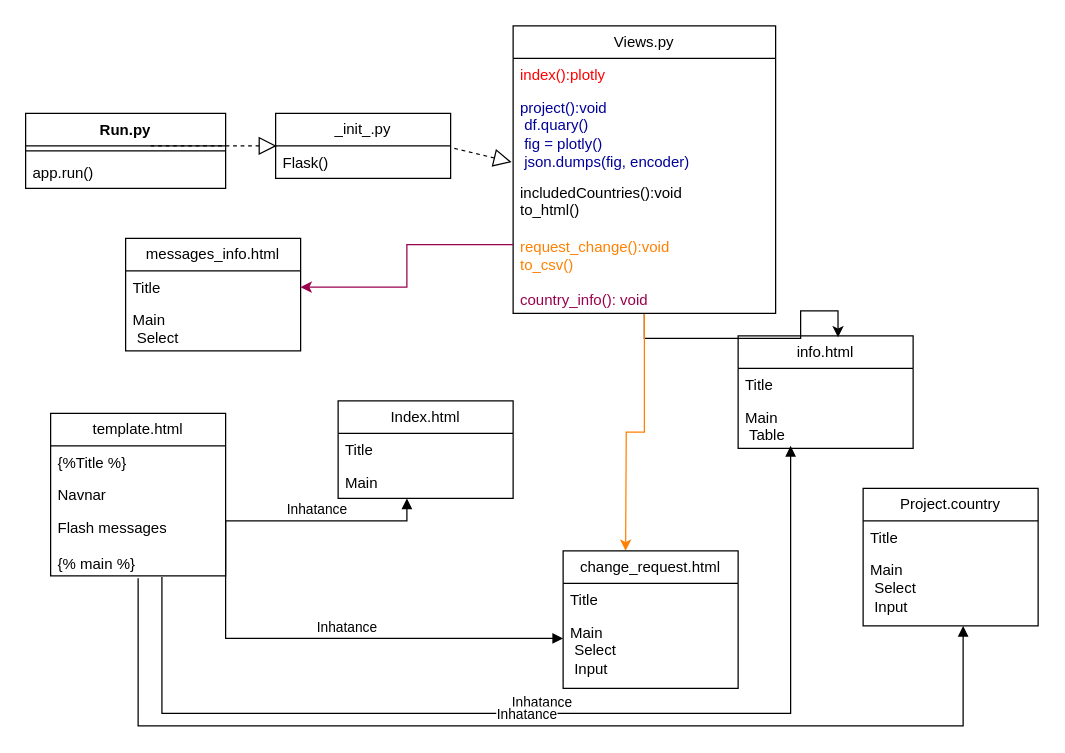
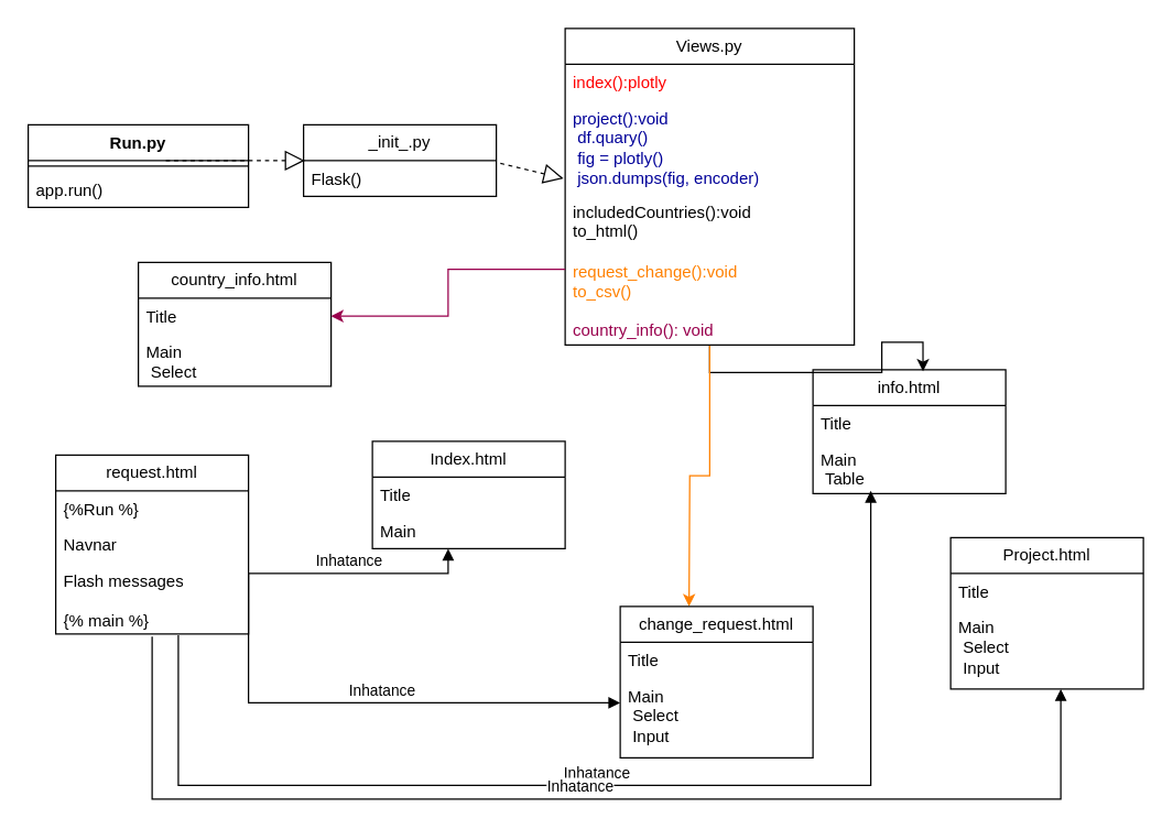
  <mxCell id="0" />
  <mxCell id="1" parent="0" />
  <mxCell id="2" value="Run.py" style="swimlane;fontStyle=1;align=center;verticalAlign=top;childLayout=stackLayout;horizontal=1;startSize=26;horizontalStack=0;resizeParent=1;resizeParentMax=0;resizeLast=0;collapsible=1;marginBottom=0;whiteSpace=wrap;html=1;" parent="1" vertex="1"><mxGeometry y="90" width="160" height="60" as="geometry" x="20" /></mxCell>
  <mxCell id="3" value="" style="line;strokeWidth=1;fillColor=none;align=left;verticalAlign=middle;spacingTop=-1;spacingLeft=3;spacingRight=3;rotatable=0;labelPosition=right;points=[];portConstraint=eastwest;strokeColor=inherit;" parent="2" vertex="1"><mxGeometry y="26" width="160" height="8" as="geometry" /></mxCell>
  <mxCell id="4" value="app.run()" style="text;strokeColor=none;fillColor=none;align=left;verticalAlign=top;spacingLeft=4;spacingRight=4;overflow=hidden;rotatable=0;points=[[0,0.5],[1,0.5]];portConstraint=eastwest;whiteSpace=wrap;html=1;" parent="2" vertex="1"><mxGeometry y="34" width="160" height="26" as="geometry" /></mxCell>
  <mxCell id="5" value="_init_.py" style="swimlane;fontStyle=0;childLayout=stackLayout;horizontal=1;startSize=26;fillColor=none;horizontalStack=0;resizeParent=1;resizeParentMax=0;resizeLast=0;collapsible=1;marginBottom=0;whiteSpace=wrap;html=1;" parent="1" vertex="1"><mxGeometry x="220" y="90" width="140" height="52" as="geometry" /></mxCell>
  <mxCell id="6" value="" style="endArrow=block;dashed=1;endFill=0;endSize=12;html=1;rounded=0;entryX=0.007;entryY=0;entryDx=0;entryDy=0;entryPerimeter=0;" parent="5" target="7" edge="1"><mxGeometry width="160" relative="1" as="geometry"><mxPoint x="-100" y="26" as="sourcePoint" /><mxPoint x="60" y="26" as="targetPoint" /></mxGeometry></mxCell>
  <mxCell id="7" value="Flask()&amp;nbsp;" style="text;strokeColor=none;fillColor=none;align=left;verticalAlign=top;spacingLeft=4;spacingRight=4;overflow=hidden;rotatable=0;points=[[0,0.5],[1,0.5]];portConstraint=eastwest;whiteSpace=wrap;html=1;" parent="5" vertex="1"><mxGeometry y="26" width="140" height="26" as="geometry" /></mxCell>
  <mxCell id="8" value="" style="endArrow=block;dashed=1;endFill=0;endSize=12;html=1;rounded=0;exitX=1.021;exitY=0.077;exitDx=0;exitDy=0;exitPerimeter=0;entryX=-0.006;entryY=0.838;entryDx=0;entryDy=0;entryPerimeter=0;" parent="1" source="7" target="13" edge="1"><mxGeometry width="160" relative="1" as="geometry"><mxPoint x="480" y="123.5" as="sourcePoint" /><mxPoint x="580" y="126" as="targetPoint" /></mxGeometry></mxCell>
  <mxCell id="9" style="edgeStyle=orthogonalEdgeStyle;rounded=0;orthogonalLoop=1;jettySize=auto;html=1;entryX=0.571;entryY=0.013;entryDx=0;entryDy=0;entryPerimeter=0;" parent="1" source="11" target="18" edge="1"><mxGeometry relative="1" as="geometry"><mxPoint x="670" y="410" as="targetPoint" /></mxGeometry></mxCell>
  <mxCell id="10" style="edgeStyle=orthogonalEdgeStyle;rounded=0;orthogonalLoop=1;jettySize=auto;html=1;strokeColor=#FF8000;" parent="1" source="11" edge="1"><mxGeometry relative="1" as="geometry"><mxPoint x="500" y="440" as="targetPoint" /></mxGeometry></mxCell>
  <mxCell id="11" value="Views.py" style="swimlane;fontStyle=0;childLayout=stackLayout;horizontal=1;startSize=26;fillColor=none;horizontalStack=0;resizeParent=1;resizeParentMax=0;resizeLast=0;collapsible=1;marginBottom=0;whiteSpace=wrap;html=1;" parent="1" vertex="1"><mxGeometry x="410" y="20" width="210" height="230" as="geometry" /></mxCell>
  <mxCell id="12" value="&lt;font color=&quot;#ff0000&quot;&gt;index():plotly&lt;/font&gt;" style="text;strokeColor=none;fillColor=none;align=left;verticalAlign=top;spacingLeft=4;spacingRight=4;overflow=hidden;rotatable=0;points=[[0,0.5],[1,0.5]];portConstraint=eastwest;whiteSpace=wrap;html=1;" parent="11" vertex="1"><mxGeometry y="26" width="210" height="26" as="geometry" /></mxCell>
  <mxCell id="13" value="&lt;font color=&quot;#000099&quot;&gt;project():void&amp;nbsp;&lt;br&gt;&lt;span style=&quot;white-space: pre;&quot;&gt; &lt;/span&gt;df.quary()&lt;br&gt;&lt;span style=&quot;white-space: pre;&quot;&gt; &lt;/span&gt;fig = plotly()&lt;br&gt;&lt;span style=&quot;white-space: pre;&quot;&gt; &lt;/span&gt;json.dumps(fig, encoder)&lt;br&gt;&lt;/font&gt;" style="text;strokeColor=none;fillColor=none;align=left;verticalAlign=top;spacingLeft=4;spacingRight=4;overflow=hidden;rotatable=0;points=[[0,0.5],[1,0.5]];portConstraint=eastwest;whiteSpace=wrap;html=1;" parent="11" vertex="1"><mxGeometry y="52" width="210" height="68" as="geometry" /></mxCell>
  <mxCell id="14" value="includedCountries():void&lt;br&gt;&lt;span style=&quot;&quot;&gt; &lt;/span&gt;&lt;span style=&quot;&quot;&gt; &lt;/span&gt;to_html()&lt;br&gt;&lt;br&gt;&lt;font color=&quot;#ff8000&quot;&gt;request_change():void&lt;br&gt;&lt;/font&gt;&lt;span style=&quot;&quot;&gt; &lt;/span&gt;&lt;font color=&quot;#ff8000&quot;&gt;to_csv()&lt;/font&gt;&lt;br&gt;&lt;br&gt;&lt;font color=&quot;#99004d&quot;&gt;country_info(): void&lt;/font&gt;&lt;br&gt;" style="text;strokeColor=none;fillColor=none;align=left;verticalAlign=top;spacingLeft=4;spacingRight=4;overflow=hidden;rotatable=0;points=[[0,0.5],[1,0.5]];portConstraint=eastwest;whiteSpace=wrap;html=1;" parent="11" vertex="1"><mxGeometry y="120" width="210" height="110" as="geometry" /></mxCell>
  <mxCell id="15" value="Index.html" style="swimlane;fontStyle=0;childLayout=stackLayout;horizontal=1;startSize=26;fillColor=none;horizontalStack=0;resizeParent=1;resizeParentMax=0;resizeLast=0;collapsible=1;marginBottom=0;whiteSpace=wrap;html=1;" parent="1" vertex="1"><mxGeometry x="270" y="320" width="140" height="78" as="geometry" /></mxCell>
  <mxCell id="16" value="Title" style="text;strokeColor=none;fillColor=none;align=left;verticalAlign=top;spacingLeft=4;spacingRight=4;overflow=hidden;rotatable=0;points=[[0,0.5],[1,0.5]];portConstraint=eastwest;whiteSpace=wrap;html=1;" parent="15" vertex="1"><mxGeometry y="26" width="140" height="26" as="geometry" /></mxCell>
  <mxCell id="17" value="Main" style="text;strokeColor=none;fillColor=none;align=left;verticalAlign=top;spacingLeft=4;spacingRight=4;overflow=hidden;rotatable=0;points=[[0,0.5],[1,0.5]];portConstraint=eastwest;whiteSpace=wrap;html=1;" parent="15" vertex="1"><mxGeometry y="52" width="140" height="26" as="geometry" /></mxCell>
  <mxCell id="18" value="info.html" style="swimlane;fontStyle=0;childLayout=stackLayout;horizontal=1;startSize=26;fillColor=none;horizontalStack=0;resizeParent=1;resizeParentMax=0;resizeLast=0;collapsible=1;marginBottom=0;whiteSpace=wrap;html=1;" parent="1" vertex="1"><mxGeometry x="590" y="268" width="140" height="90" as="geometry" /></mxCell>
  <mxCell id="19" value="Title" style="text;strokeColor=none;fillColor=none;align=left;verticalAlign=top;spacingLeft=4;spacingRight=4;overflow=hidden;rotatable=0;points=[[0,0.5],[1,0.5]];portConstraint=eastwest;whiteSpace=wrap;html=1;" parent="18" vertex="1"><mxGeometry y="26" width="140" height="26" as="geometry" /></mxCell>
  <mxCell id="20" value="Main&lt;br&gt;&lt;span style=&quot;white-space: pre;&quot;&gt; &lt;/span&gt;Table" style="text;strokeColor=none;fillColor=none;align=left;verticalAlign=top;spacingLeft=4;spacingRight=4;overflow=hidden;rotatable=0;points=[[0,0.5],[1,0.5]];portConstraint=eastwest;whiteSpace=wrap;html=1;" parent="18" vertex="1"><mxGeometry y="52" width="140" height="38" as="geometry" /></mxCell>
- <mxCell id="21" value="Project.country" style="swimlane;fontStyle=0;childLayout=stackLayout;horizontal=1;startSize=26;fillColor=none;horizontalStack=0;resizeParent=1;resizeParentMax=0;resizeLast=0;collapsible=1;marginBottom=0;whiteSpace=wrap;html=1;" parent="1" vertex="1"><mxGeometry x="690" y="390" width="140" height="110" as="geometry" /></mxCell>
+ <mxCell id="21" value="Project.html" style="swimlane;fontStyle=0;childLayout=stackLayout;horizontal=1;startSize=26;fillColor=none;horizontalStack=0;resizeParent=1;resizeParentMax=0;resizeLast=0;collapsible=1;marginBottom=0;whiteSpace=wrap;html=1;" parent="1" vertex="1"><mxGeometry x="690" y="390" width="140" height="110" as="geometry" /></mxCell>
  <mxCell id="22" value="Title" style="text;strokeColor=none;fillColor=none;align=left;verticalAlign=top;spacingLeft=4;spacingRight=4;overflow=hidden;rotatable=0;points=[[0,0.5],[1,0.5]];portConstraint=eastwest;whiteSpace=wrap;html=1;" parent="21" vertex="1"><mxGeometry y="26" width="140" height="26" as="geometry" /></mxCell>
  <mxCell id="23" value="Main&lt;br&gt;&lt;span style=&quot;white-space: pre;&quot;&gt; &lt;/span&gt;Select&amp;nbsp;&lt;br&gt;&lt;span style=&quot;white-space: pre;&quot;&gt; &lt;/span&gt;Input" style="text;strokeColor=none;fillColor=none;align=left;verticalAlign=top;spacingLeft=4;spacingRight=4;overflow=hidden;rotatable=0;points=[[0,0.5],[1,0.5]];portConstraint=eastwest;whiteSpace=wrap;html=1;" parent="21" vertex="1"><mxGeometry y="52" width="140" height="58" as="geometry" /></mxCell>
  <mxCell id="24" value="change_request.html" style="swimlane;fontStyle=0;childLayout=stackLayout;horizontal=1;startSize=26;fillColor=none;horizontalStack=0;resizeParent=1;resizeParentMax=0;resizeLast=0;collapsible=1;marginBottom=0;whiteSpace=wrap;html=1;" parent="1" vertex="1"><mxGeometry x="450" y="440" width="140" height="110" as="geometry" /></mxCell>
  <mxCell id="25" value="Title" style="text;strokeColor=none;fillColor=none;align=left;verticalAlign=top;spacingLeft=4;spacingRight=4;overflow=hidden;rotatable=0;points=[[0,0.5],[1,0.5]];portConstraint=eastwest;whiteSpace=wrap;html=1;" parent="24" vertex="1"><mxGeometry y="26" width="140" height="26" as="geometry" /></mxCell>
  <mxCell id="26" value="Main&lt;br&gt;&lt;span style=&quot;white-space: pre;&quot;&gt; &lt;/span&gt;Select&amp;nbsp;&lt;br&gt;&lt;span style=&quot;white-space: pre;&quot;&gt; &lt;/span&gt;Input" style="text;strokeColor=none;fillColor=none;align=left;verticalAlign=top;spacingLeft=4;spacingRight=4;overflow=hidden;rotatable=0;points=[[0,0.5],[1,0.5]];portConstraint=eastwest;whiteSpace=wrap;html=1;" parent="24" vertex="1"><mxGeometry y="52" width="140" height="58" as="geometry" /></mxCell>
- <mxCell id="27" value="messages_info.html" style="swimlane;fontStyle=0;childLayout=stackLayout;horizontal=1;startSize=26;fillColor=none;horizontalStack=0;resizeParent=1;resizeParentMax=0;resizeLast=0;collapsible=1;marginBottom=0;whiteSpace=wrap;html=1;" vertex="1" parent="1"><mxGeometry x="100" y="190" width="140" height="90" as="geometry" /></mxCell>
+ <mxCell id="27" value="country_info.html" style="swimlane;fontStyle=0;childLayout=stackLayout;horizontal=1;startSize=26;fillColor=none;horizontalStack=0;resizeParent=1;resizeParentMax=0;resizeLast=0;collapsible=1;marginBottom=0;whiteSpace=wrap;html=1;" vertex="1" parent="1"><mxGeometry x="100" y="190" width="140" height="90" as="geometry" /></mxCell>
  <mxCell id="28" value="Title" style="text;strokeColor=none;fillColor=none;align=left;verticalAlign=top;spacingLeft=4;spacingRight=4;overflow=hidden;rotatable=0;points=[[0,0.5],[1,0.5]];portConstraint=eastwest;whiteSpace=wrap;html=1;" vertex="1" parent="27"><mxGeometry y="26" width="140" height="26" as="geometry" /></mxCell>
  <mxCell id="29" value="Main&lt;br&gt;&lt;span style=&quot;white-space: pre;&quot;&gt; &lt;/span&gt;Select&amp;nbsp;&lt;br&gt;&lt;span style=&quot;white-space: pre;&quot;&gt; &lt;/span&gt;" style="text;strokeColor=none;fillColor=none;align=left;verticalAlign=top;spacingLeft=4;spacingRight=4;overflow=hidden;rotatable=0;points=[[0,0.5],[1,0.5]];portConstraint=eastwest;whiteSpace=wrap;html=1;" vertex="1" parent="27"><mxGeometry y="52" width="140" height="38" as="geometry" /></mxCell>
  <mxCell id="30" style="edgeStyle=orthogonalEdgeStyle;rounded=0;orthogonalLoop=1;jettySize=auto;html=1;strokeColor=#99004D;entryX=1;entryY=0.5;entryDx=0;entryDy=0;" edge="1" parent="1" source="14" target="28"><mxGeometry relative="1" as="geometry"><mxPoint x="240" y="220" as="targetPoint" /></mxGeometry></mxCell>
- <mxCell id="31" value="template.html" style="swimlane;fontStyle=0;childLayout=stackLayout;horizontal=1;startSize=26;fillColor=none;horizontalStack=0;resizeParent=1;resizeParentMax=0;resizeLast=0;collapsible=1;marginBottom=0;whiteSpace=wrap;html=1;" vertex="1" parent="1"><mxGeometry x="40" y="330" width="140" height="130" as="geometry" /></mxCell>
- <mxCell id="32" value="{%Title %}" style="text;strokeColor=none;fillColor=none;align=left;verticalAlign=top;spacingLeft=4;spacingRight=4;overflow=hidden;rotatable=0;points=[[0,0.5],[1,0.5]];portConstraint=eastwest;whiteSpace=wrap;html=1;" vertex="1" parent="31"><mxGeometry y="26" width="140" height="26" as="geometry" /></mxCell>
+ <mxCell id="31" value="request.html" style="swimlane;fontStyle=0;childLayout=stackLayout;horizontal=1;startSize=26;fillColor=none;horizontalStack=0;resizeParent=1;resizeParentMax=0;resizeLast=0;collapsible=1;marginBottom=0;whiteSpace=wrap;html=1;" vertex="1" parent="1"><mxGeometry x="40" y="330" width="140" height="130" as="geometry" /></mxCell>
+ <mxCell id="32" value="{%Run %}" style="text;strokeColor=none;fillColor=none;align=left;verticalAlign=top;spacingLeft=4;spacingRight=4;overflow=hidden;rotatable=0;points=[[0,0.5],[1,0.5]];portConstraint=eastwest;whiteSpace=wrap;html=1;" vertex="1" parent="31"><mxGeometry y="26" width="140" height="26" as="geometry" /></mxCell>
  <mxCell id="33" value="Navnar" style="text;strokeColor=none;fillColor=none;align=left;verticalAlign=top;spacingLeft=4;spacingRight=4;overflow=hidden;rotatable=0;points=[[0,0.5],[1,0.5]];portConstraint=eastwest;whiteSpace=wrap;html=1;" vertex="1" parent="31"><mxGeometry y="52" width="140" height="26" as="geometry" /></mxCell>
  <mxCell id="34" value="Flash messages&lt;br&gt;&lt;br&gt;{% main %}" style="text;strokeColor=none;fillColor=none;align=left;verticalAlign=top;spacingLeft=4;spacingRight=4;overflow=hidden;rotatable=0;points=[[0,0.5],[1,0.5]];portConstraint=eastwest;whiteSpace=wrap;html=1;" vertex="1" parent="31"><mxGeometry y="78" width="140" height="52" as="geometry" /></mxCell>
  <mxCell id="35" value="Inhatance" style="html=1;verticalAlign=bottom;endArrow=block;edgeStyle=elbowEdgeStyle;elbow=vertical;curved=0;rounded=0;entryX=0.393;entryY=1;entryDx=0;entryDy=0;entryPerimeter=0;exitX=1;exitY=0.5;exitDx=0;exitDy=0;" edge="1" parent="1" source="34" target="17"><mxGeometry width="80" relative="1" as="geometry"><mxPoint x="220" y="460" as="sourcePoint" /><mxPoint x="300" y="460" as="targetPoint" /></mxGeometry></mxCell>
  <mxCell id="36" value="Inhatance" style="html=1;verticalAlign=bottom;endArrow=block;edgeStyle=elbowEdgeStyle;elbow=vertical;curved=0;rounded=0;exitX=1;exitY=0.5;exitDx=0;exitDy=0;" edge="1" parent="1" source="34"><mxGeometry width="80" relative="1" as="geometry"><mxPoint x="200" y="454" as="sourcePoint" /><mxPoint x="450" y="510" as="targetPoint" /><Array as="points"><mxPoint x="290" y="510" /></Array></mxGeometry></mxCell>
  <mxCell id="37" value="Inhatance" style="html=1;verticalAlign=bottom;endArrow=block;edgeStyle=elbowEdgeStyle;elbow=vertical;curved=0;rounded=0;exitX=0.636;exitY=1.019;exitDx=0;exitDy=0;exitPerimeter=0;entryX=0.3;entryY=0.947;entryDx=0;entryDy=0;entryPerimeter=0;" edge="1" parent="1" source="34" target="20"><mxGeometry width="80" relative="1" as="geometry"><mxPoint x="190" y="444" as="sourcePoint" /><mxPoint x="460" y="520" as="targetPoint" /><Array as="points"><mxPoint x="400" y="570" /></Array></mxGeometry></mxCell>
  <mxCell id="38" value="Inhatance" style="html=1;verticalAlign=bottom;endArrow=block;edgeStyle=elbowEdgeStyle;elbow=vertical;curved=0;rounded=0;exitX=0.5;exitY=1.038;exitDx=0;exitDy=0;exitPerimeter=0;" edge="1" parent="1" source="34"><mxGeometry width="80" relative="1" as="geometry"><mxPoint x="139" y="471" as="sourcePoint" /><mxPoint x="770" y="500" as="targetPoint" /><Array as="points"><mxPoint x="410" y="580" /></Array></mxGeometry></mxCell>
